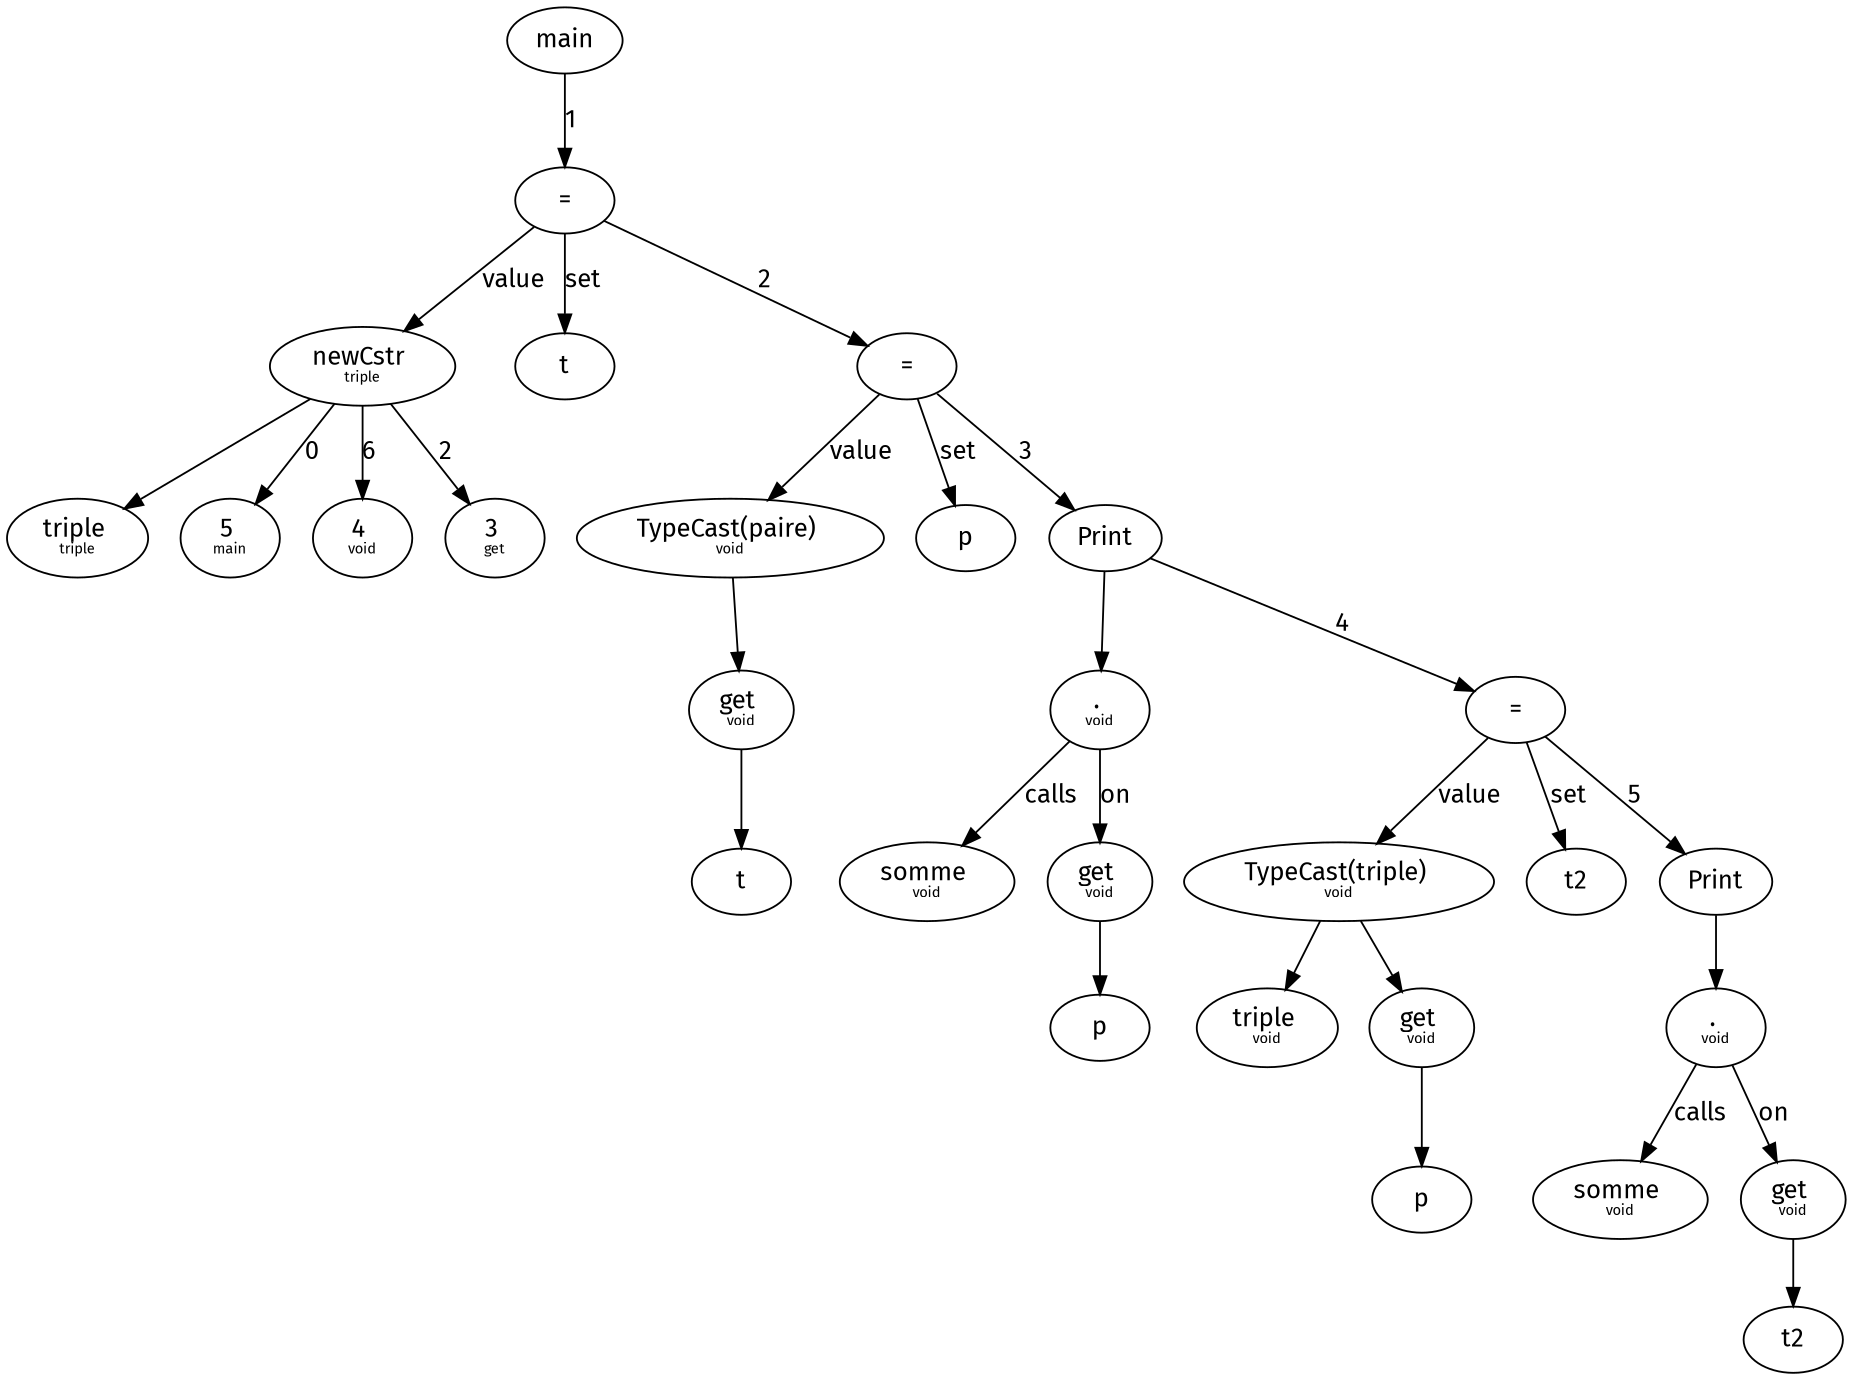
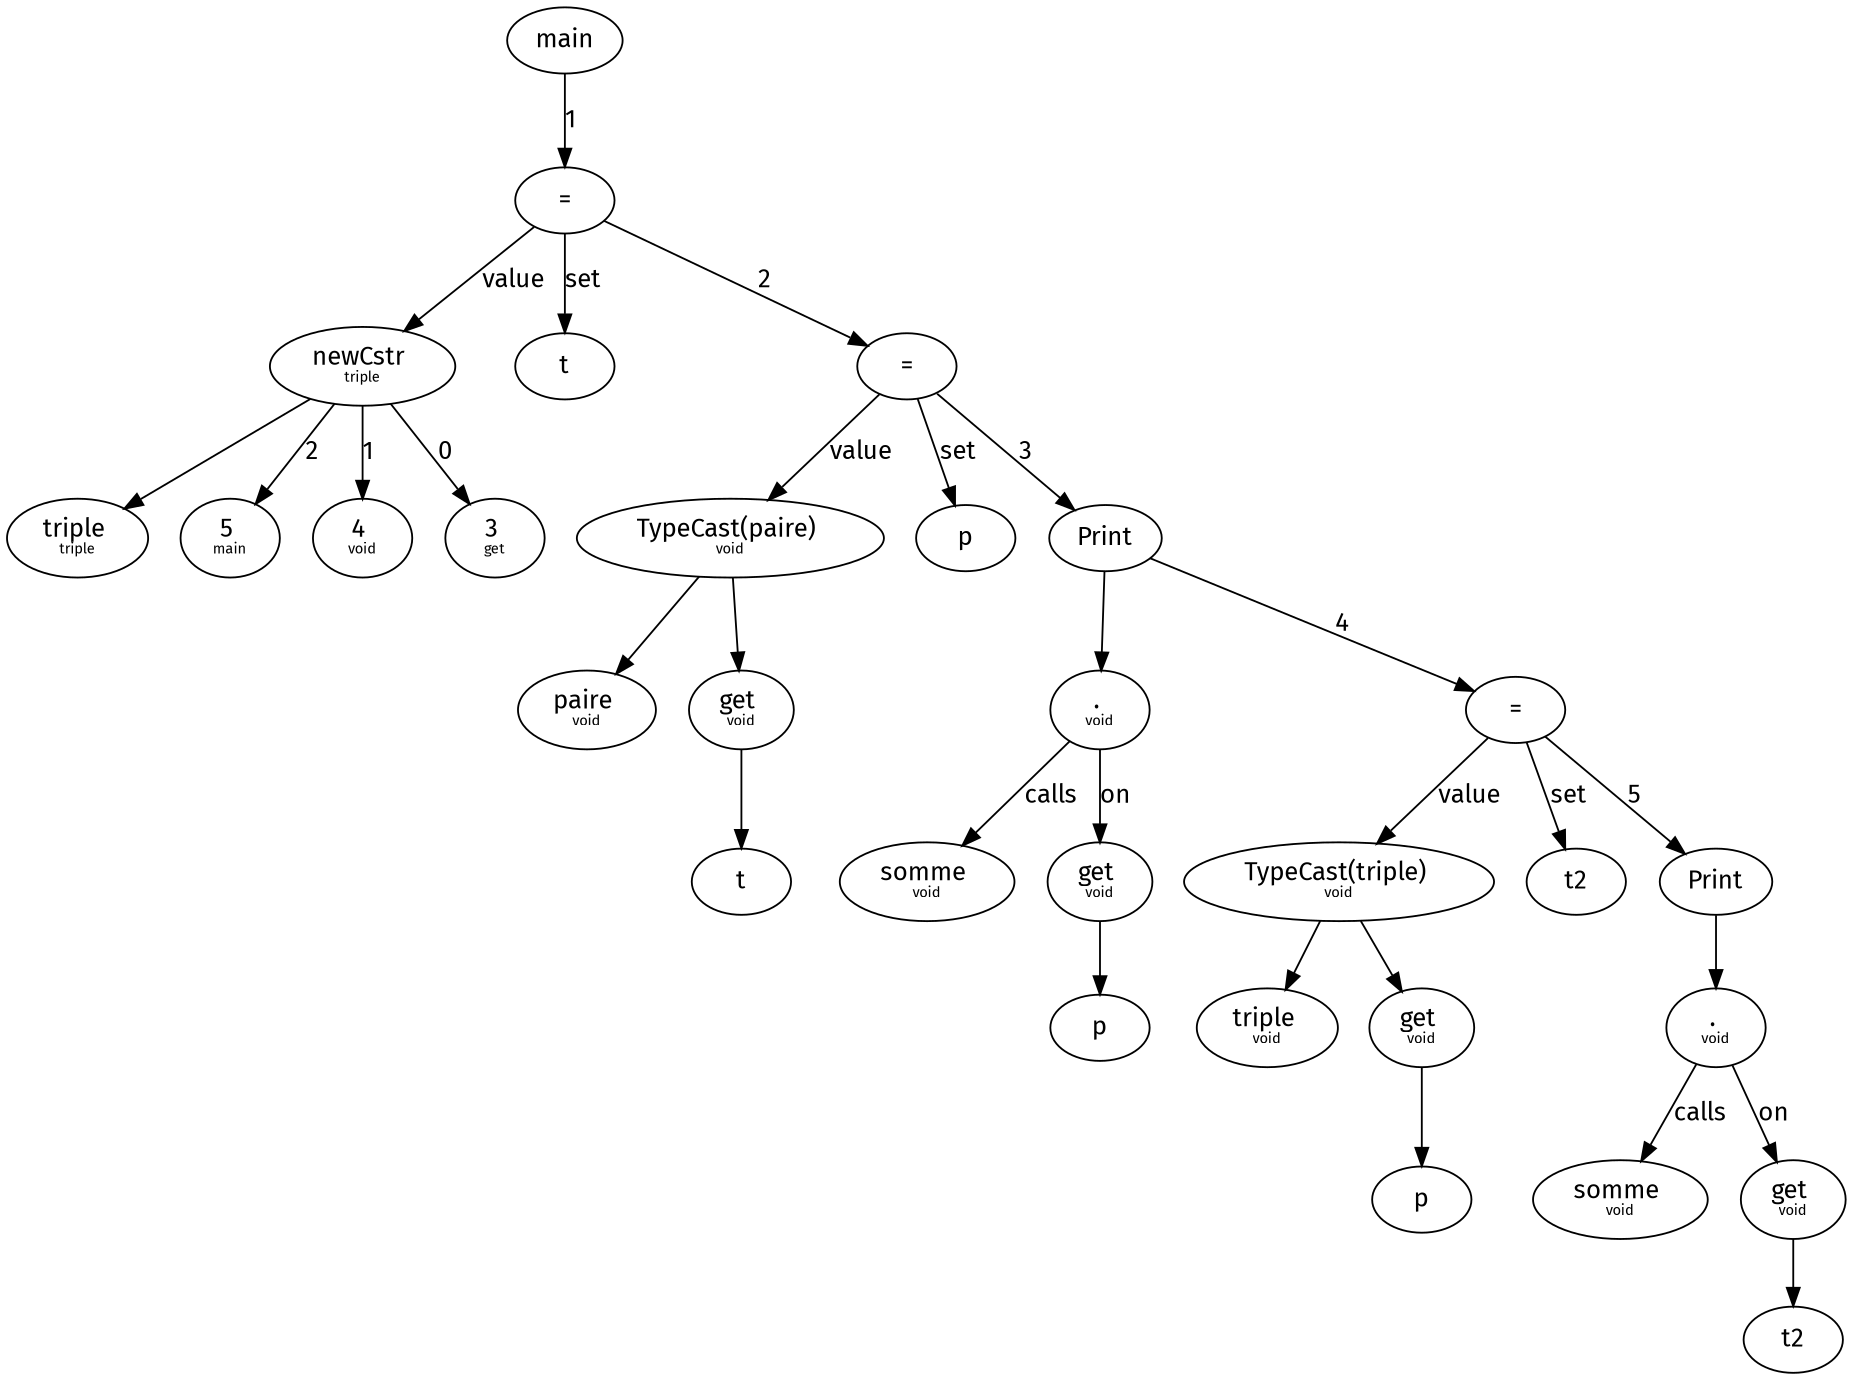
  digraph {
    fontname="Fira Sans"
    node [fontname="Fira Sans"]
    edge [fontname="Fira Sans"]
    n1 [label=main]
    n2 [label="="]
    n3 [label=<newCstr <BR/><FONT POINT-SIZE="8.0">triple</FONT>>]
    n4 [label=t]
    n5 [label="="]
    n6 [label=<triple <BR/><FONT POINT-SIZE="8.0">triple</FONT>>]
    n7 [label=<5 <BR/><FONT POINT-SIZE="8.0">main</FONT>>]
    n8 [label=<4 <BR/><FONT POINT-SIZE="8.0">void</FONT>>]
    n9 [label=<3 <BR/><FONT POINT-SIZE="8.0">get</FONT>>]
    n10 [label=<TypeCast(paire) <BR/><FONT POINT-SIZE="8.0">void</FONT>>]
    n11 [label=p]
    n12 [label=Print]
+   n13 [label=<paire <BR/><FONT POINT-SIZE="8.0">void</FONT>>]
    n14 [label=<get <BR/><FONT POINT-SIZE="8.0">void</FONT>>]
    n15 [label=<. <BR/><FONT POINT-SIZE="8.0">void</FONT>>]
    n16 [label="="]
    n17 [label=t]
    n18 [label=<somme <BR/><FONT POINT-SIZE="8.0">void</FONT>>]
    n19 [label=<get <BR/><FONT POINT-SIZE="8.0">void</FONT>>]
    n20 [label=<TypeCast(triple) <BR/><FONT POINT-SIZE="8.0">void</FONT>>]
    n21 [label=t2]
    n22 [label=Print]
    n23 [label=p]
    n24 [label=<triple <BR/><FONT POINT-SIZE="8.0">void</FONT>>]
    n25 [label=<get <BR/><FONT POINT-SIZE="8.0">void</FONT>>]
    n26 [label=<. <BR/><FONT POINT-SIZE="8.0">void</FONT>>]
    n27 [label=p]
    n28 [label=<somme <BR/><FONT POINT-SIZE="8.0">void</FONT>>]
    n29 [label=<get <BR/><FONT POINT-SIZE="8.0">void</FONT>>]
    n30 [label=t2]
    n1 -> n2 [label=1]
    n2 -> n3 [label=value]
    n2 -> n4 [label=set]
    n2 -> n5 [label=2]
    n3 -> n6
-   n3 -> n7 [label=0]
-   n3 -> n8 [label=6]
-   n3 -> n9 [label=2]
+   n3 -> n7 [label=2]
+   n3 -> n8 [label=1]
+   n3 -> n9 [label=0]
    n5 -> n10 [label=value]
    n5 -> n11 [label=set]
    n5 -> n12 [label=3]
+   n10 -> n13
    n10 -> n14
    n12 -> n15
    n12 -> n16 [label=4]
    n14 -> n17
    n15 -> n18 [label=calls]
    n15 -> n19 [label=on]
    n16 -> n20 [label=value]
    n16 -> n21 [label=set]
    n16 -> n22 [label=5]
    n19 -> n23
    n20 -> n24
    n20 -> n25
    n22 -> n26
    n25 -> n27
    n26 -> n28 [label=calls]
    n26 -> n29 [label=on]
    n29 -> n30
  }
